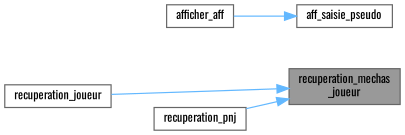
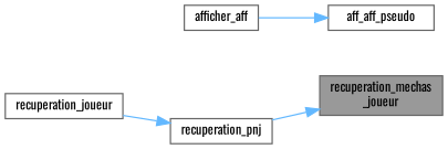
  digraph {
    fontname=Oswald
    rankdir=RL
    node [color=grey40 fillcolor=white fontname=Oswald fontsize=10 shape=box style=filled]
    edge [color=steelblue1 dir=back fontname=Oswald fontsize=10 labelfontname=Helvetica labelfontsize=10 style=solid]
    n1 [color=gray40 fillcolor=grey60 fontcolor=black height=0.2 label="recuperation_mechas\l_joueur" width=0.4]
    n2 [height=0.2 label=recuperation_joueur width=0.4]
    n3 [height=0.2 label=recuperation_pnj width=0.4]
-   n4 [height=0.2 label=aff_saisie_pseudo width=0.4]
+   n4 [height=0.2 label=aff_aff_pseudo width=0.4]
    n5 [height=0.2 label=afficher_aff width=0.4]
-   n1 -> n2
+   n3 -> n2
    n1 -> n3
    n4 -> n5
  }
